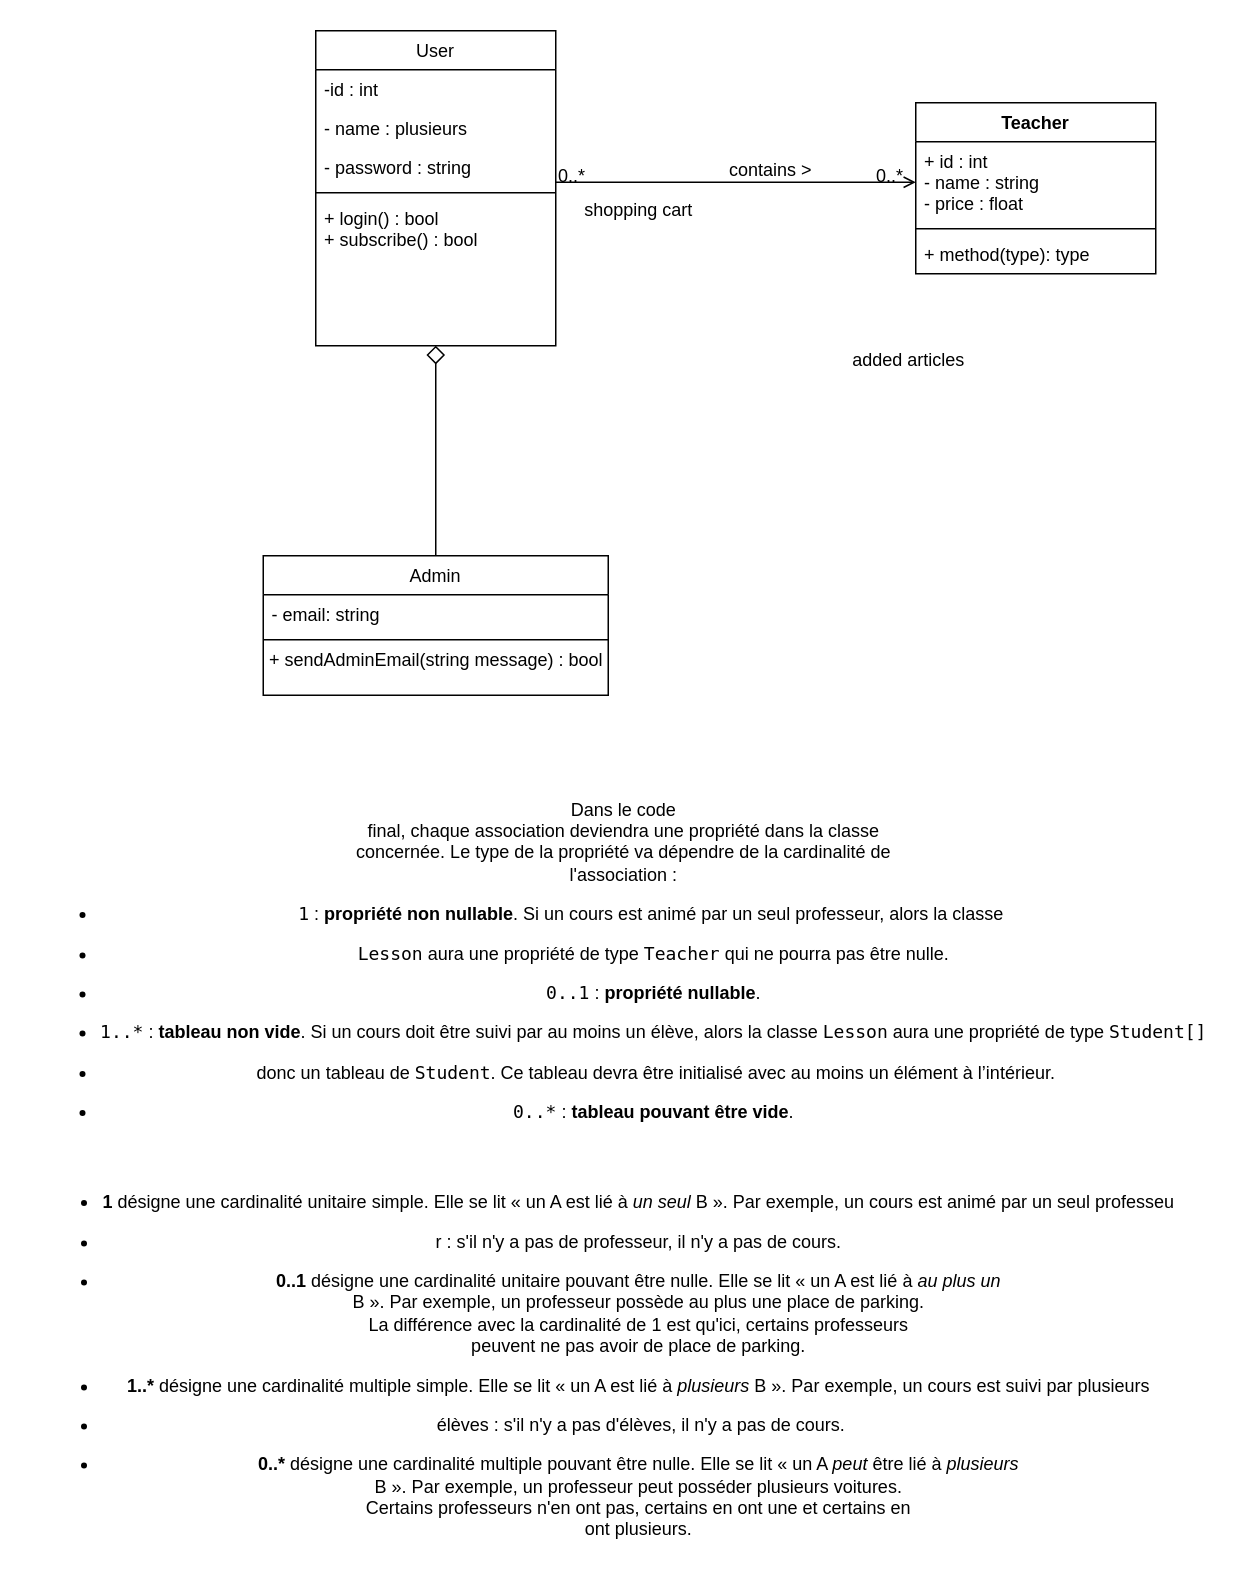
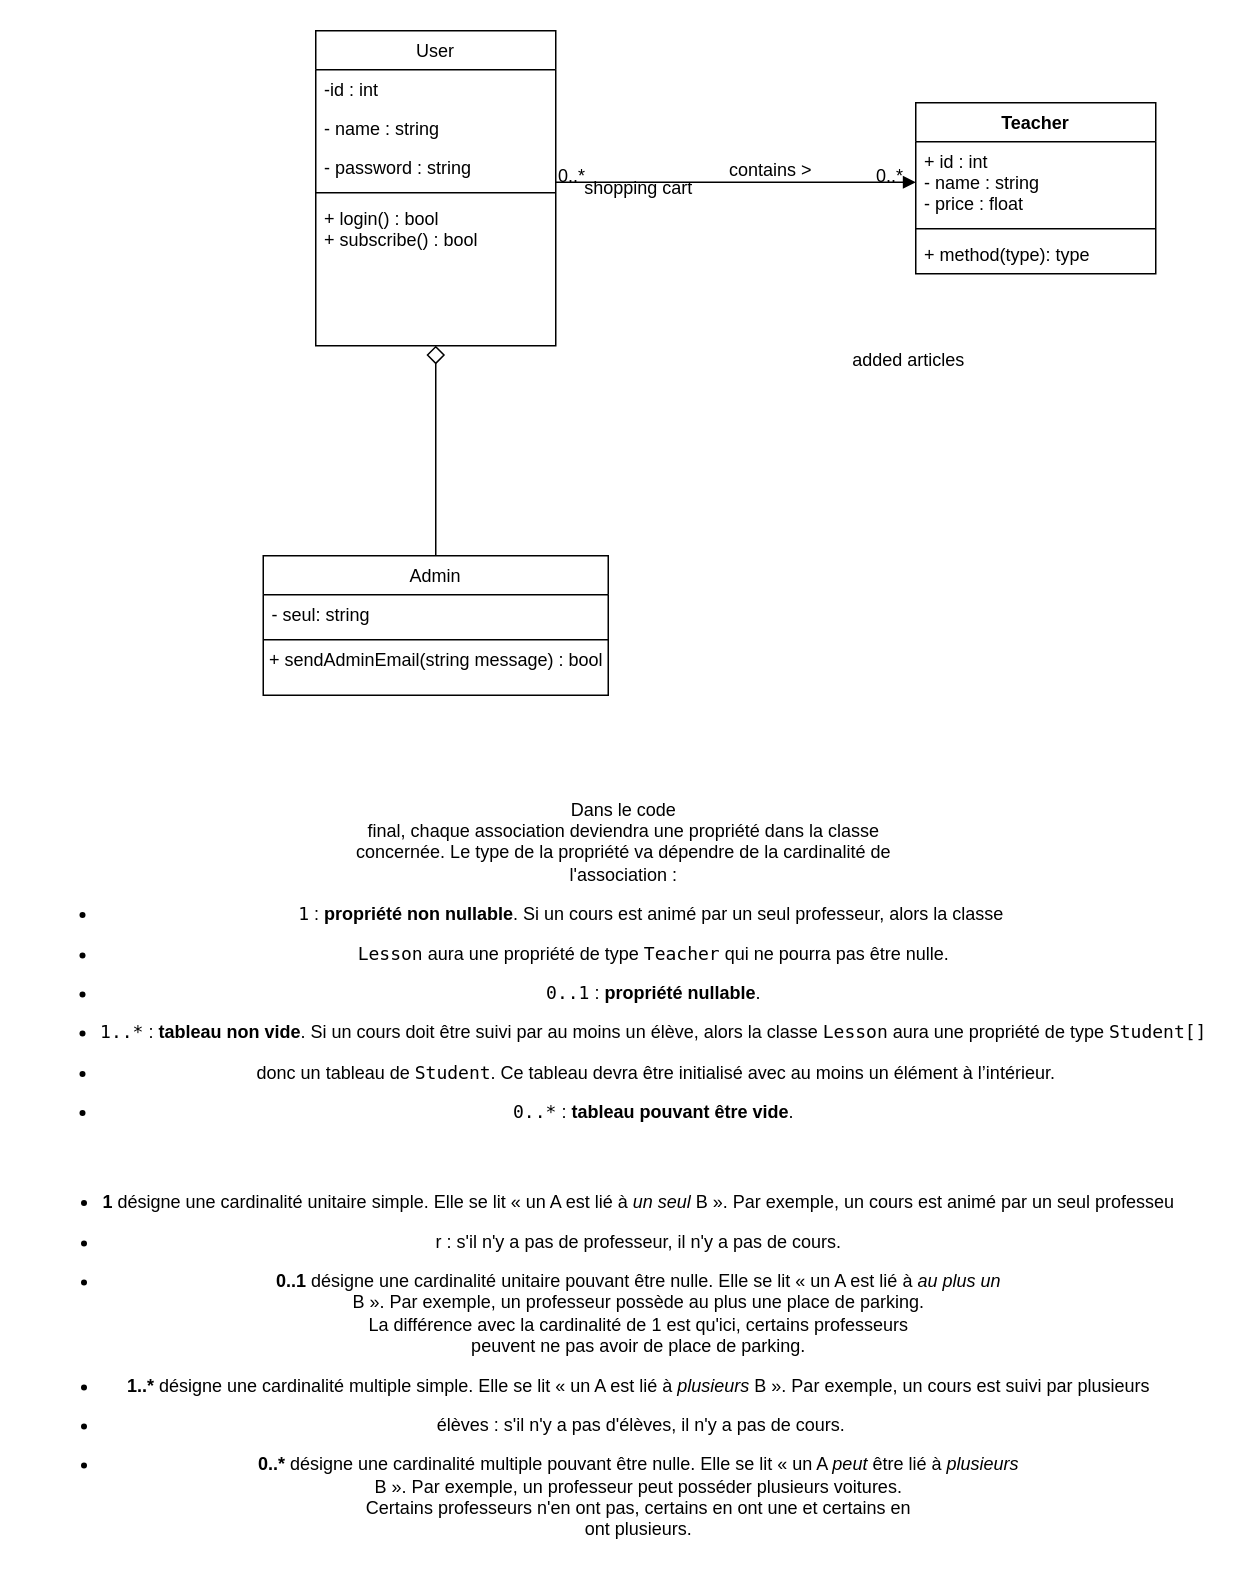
  <mxCell id="0" />
  <mxCell id="1" parent="0" />
  <mxCell id="2" value="User" style="swimlane;fontStyle=0;align=center;verticalAlign=top;childLayout=stackLayout;horizontal=1;startSize=26;horizontalStack=0;resizeParent=1;resizeLast=0;collapsible=1;marginBottom=0;rounded=0;shadow=0;strokeWidth=1;" parent="1" vertex="1"><mxGeometry x="210" y="20" width="160" height="210" as="geometry"><mxRectangle x="230" y="140" width="160" height="26" as="alternateBounds" /></mxGeometry></mxCell>
  <mxCell id="3" value="-id : int" style="text;align=left;verticalAlign=top;spacingLeft=4;spacingRight=4;overflow=hidden;rotatable=0;points=[[0,0.5],[1,0.5]];portConstraint=eastwest;" parent="2" vertex="1"><mxGeometry y="26" width="160" height="26" as="geometry" /></mxCell>
- <mxCell id="4" value="- name : plusieurs" style="text;align=left;verticalAlign=top;spacingLeft=4;spacingRight=4;overflow=hidden;rotatable=0;points=[[0,0.5],[1,0.5]];portConstraint=eastwest;rounded=0;shadow=0;html=0;" parent="2" vertex="1"><mxGeometry y="52" width="160" height="26" as="geometry" /></mxCell>
+ <mxCell id="4" value="- name : string" style="text;align=left;verticalAlign=top;spacingLeft=4;spacingRight=4;overflow=hidden;rotatable=0;points=[[0,0.5],[1,0.5]];portConstraint=eastwest;rounded=0;shadow=0;html=0;" parent="2" vertex="1"><mxGeometry y="52" width="160" height="26" as="geometry" /></mxCell>
  <mxCell id="5" value="- password : string" style="text;align=left;verticalAlign=top;spacingLeft=4;spacingRight=4;overflow=hidden;rotatable=0;points=[[0,0.5],[1,0.5]];portConstraint=eastwest;rounded=0;shadow=0;html=0;" parent="2" vertex="1"><mxGeometry y="78" width="160" height="26" as="geometry" /></mxCell>
  <mxCell id="6" value="" style="line;html=1;strokeWidth=1;align=left;verticalAlign=middle;spacingTop=-1;spacingLeft=3;spacingRight=3;rotatable=0;labelPosition=right;points=[];portConstraint=eastwest;" parent="2" vertex="1"><mxGeometry y="104" width="160" height="8" as="geometry" /></mxCell>
  <mxCell id="7" value="+ login() : bool&#10;+ subscribe() : bool" style="text;align=left;verticalAlign=top;spacingLeft=4;spacingRight=4;overflow=hidden;rotatable=0;points=[[0,0.5],[1,0.5]];portConstraint=eastwest;" parent="2" vertex="1"><mxGeometry y="112" width="160" height="68" as="geometry" /></mxCell>
  <mxCell id="8" value="Admin" style="swimlane;fontStyle=0;align=center;verticalAlign=top;childLayout=stackLayout;horizontal=1;startSize=26;horizontalStack=0;resizeParent=1;resizeLast=0;collapsible=1;marginBottom=0;rounded=0;shadow=0;strokeWidth=1;" parent="1" vertex="1"><mxGeometry x="175" y="370" width="230" height="93" as="geometry"><mxRectangle x="340" y="380" width="170" height="26" as="alternateBounds" /></mxGeometry></mxCell>
- <mxCell id="9" value="- email: string" style="text;align=left;verticalAlign=top;spacingLeft=4;spacingRight=4;overflow=hidden;rotatable=0;points=[[0,0.5],[1,0.5]];portConstraint=eastwest;" parent="8" vertex="1"><mxGeometry y="26" width="230" height="26" as="geometry" /></mxCell>
+ <mxCell id="9" value="- seul: string" style="text;align=left;verticalAlign=top;spacingLeft=4;spacingRight=4;overflow=hidden;rotatable=0;points=[[0,0.5],[1,0.5]];portConstraint=eastwest;" parent="8" vertex="1"><mxGeometry y="26" width="230" height="26" as="geometry" /></mxCell>
  <mxCell id="10" value="" style="line;html=1;strokeWidth=1;align=left;verticalAlign=middle;spacingTop=-1;spacingLeft=3;spacingRight=3;rotatable=0;labelPosition=right;points=[];portConstraint=eastwest;" parent="8" vertex="1"><mxGeometry y="52" width="230" height="8" as="geometry" /></mxCell>
  <mxCell id="11" value="+ sendAdminEmail(string message) : bool" style="text;html=1;resizable=0;autosize=1;align=center;verticalAlign=middle;points=[];fillColor=none;strokeColor=none;rounded=0;" vertex="1" parent="8"><mxGeometry y="60" width="230" height="20" as="geometry" /></mxCell>
  <mxCell id="12" value="" style="endArrow=diamond;endSize=10;endFill=0;shadow=0;strokeWidth=1;rounded=0;edgeStyle=elbowEdgeStyle;elbow=vertical;" parent="1" source="8" target="2" edge="1"><mxGeometry width="160" relative="1" as="geometry"><mxPoint x="200" y="273" as="sourcePoint" /><mxPoint x="300" y="171" as="targetPoint" /></mxGeometry></mxCell>
- <mxCell id="13" value="" style="endArrow=open;shadow=0;strokeWidth=1;rounded=0;endFill=1;edgeStyle=elbowEdgeStyle;elbow=vertical;entryX=0;entryY=0.5;entryDx=0;entryDy=0;" parent="1" source="2" target="18" edge="1"><mxGeometry x="0.5" y="41" relative="1" as="geometry"><mxPoint x="370" y="92" as="sourcePoint" /><mxPoint x="498" y="125" as="targetPoint" /><mxPoint x="-40" y="32" as="offset" /></mxGeometry></mxCell>
+ <mxCell id="13" value="" style="endArrow=block;shadow=0;strokeWidth=1;rounded=0;endFill=1;edgeStyle=elbowEdgeStyle;elbow=vertical;entryX=0;entryY=0.5;entryDx=0;entryDy=0;" parent="1" source="2" target="18" edge="1"><mxGeometry x="0.5" y="41" relative="1" as="geometry"><mxPoint x="370" y="92" as="sourcePoint" /><mxPoint x="498" y="125" as="targetPoint" /><mxPoint x="-40" y="32" as="offset" /></mxGeometry></mxCell>
  <mxCell id="14" value="0..*" style="resizable=0;align=left;verticalAlign=bottom;labelBackgroundColor=none;fontSize=12;" parent="13" connectable="0" vertex="1"><mxGeometry x="-1" relative="1" as="geometry"><mxPoint y="4" as="offset" /></mxGeometry></mxCell>
  <mxCell id="15" value="0..*" style="resizable=0;align=right;verticalAlign=bottom;labelBackgroundColor=none;fontSize=12;" parent="13" connectable="0" vertex="1"><mxGeometry x="1" relative="1" as="geometry"><mxPoint x="-7" y="4" as="offset" /></mxGeometry></mxCell>
  <mxCell id="16" value="contains &amp;gt;" style="text;html=1;resizable=0;points=[];;align=center;verticalAlign=middle;labelBackgroundColor=none;rounded=0;shadow=0;strokeWidth=1;fontSize=12;" parent="13" vertex="1" connectable="0"><mxGeometry x="0.5" y="49" relative="1" as="geometry"><mxPoint x="-38" y="40" as="offset" /></mxGeometry></mxCell>
  <mxCell id="17" value="Teacher" style="swimlane;fontStyle=1;align=center;verticalAlign=top;childLayout=stackLayout;horizontal=1;startSize=26;horizontalStack=0;resizeParent=1;resizeParentMax=0;resizeLast=0;collapsible=1;marginBottom=0;" vertex="1" parent="1"><mxGeometry x="610" y="68" width="160" height="114" as="geometry" /></mxCell>
  <mxCell id="18" value="+ id : int&#10;- name : string&#10;- price : float" style="text;strokeColor=none;fillColor=none;align=left;verticalAlign=top;spacingLeft=4;spacingRight=4;overflow=hidden;rotatable=0;points=[[0,0.5],[1,0.5]];portConstraint=eastwest;" vertex="1" parent="17"><mxGeometry y="26" width="160" height="54" as="geometry" /></mxCell>
  <mxCell id="19" value="" style="line;strokeWidth=1;fillColor=none;align=left;verticalAlign=middle;spacingTop=-1;spacingLeft=3;spacingRight=3;rotatable=0;labelPosition=right;points=[];portConstraint=eastwest;" vertex="1" parent="17"><mxGeometry y="80" width="160" height="8" as="geometry" /></mxCell>
  <mxCell id="20" value="+ method(type): type" style="text;strokeColor=none;fillColor=none;align=left;verticalAlign=top;spacingLeft=4;spacingRight=4;overflow=hidden;rotatable=0;points=[[0,0.5],[1,0.5]];portConstraint=eastwest;" vertex="1" parent="17"><mxGeometry y="88" width="160" height="26" as="geometry" /></mxCell>
- <mxCell id="21" value="shopping cart" style="text;html=1;resizable=0;autosize=1;align=center;verticalAlign=middle;points=[];fillColor=none;strokeColor=none;rounded=0;" vertex="1" parent="1"><mxGeometry x="380" y="130" width="90" height="20" as="geometry" /></mxCell>
+ <mxCell id="21" value="shopping cart" style="text;html=1;resizable=0;autosize=1;align=center;verticalAlign=middle;points=[];fillColor=none;strokeColor=none;rounded=0;" vertex="1" parent="1"><mxGeometry x="380" y="115" width="90" height="20" as="geometry" /></mxCell>
  <mxCell id="22" value="added articles" style="text;html=1;resizable=0;autosize=1;align=center;verticalAlign=middle;points=[];fillColor=none;strokeColor=none;rounded=0;" vertex="1" parent="1"><mxGeometry x="560" y="230" width="90" height="20" as="geometry" /></mxCell>
  <mxCell id="23" value="&lt;div class=&quot;complement_co pBk_co&quot;&gt;&lt;div class=&quot;rBk &quot;&gt;&lt;p&gt;Dans le code &lt;br&gt;final, chaque association deviendra une propriété dans la classe &lt;br&gt;concernée. Le type de la propriété va dépendre de la cardinalité de &lt;br&gt;l'association&amp;nbsp;:&lt;/p&gt;&lt;ul class=&quot;txt_il &quot;&gt;&lt;li class=&quot;txt_ili &quot;&gt;&lt;p&gt;&lt;code class=&quot;txt_code_is &quot;&gt;1&lt;/code&gt;&amp;nbsp;: &lt;strong class=&quot;txt_emp_is &quot;&gt;propriété non nullable&lt;/strong&gt;. Si un cours est animé par un seul professeur, alors la classe&amp;nbsp;&lt;/p&gt;&lt;/li&gt;&lt;li class=&quot;txt_ili &quot;&gt;&lt;p&gt;&lt;code class=&quot;txt_code_is &quot;&gt;Lesson&lt;/code&gt; aura une propriété de type &lt;code class=&quot;txt_code_is &quot;&gt;Teacher&lt;/code&gt; qui ne pourra pas être nulle.&lt;/p&gt;&lt;/li&gt;&lt;li class=&quot;txt_ili &quot;&gt;&lt;p&gt;&lt;code class=&quot;txt_code_is &quot;&gt;0..1&lt;/code&gt;&amp;nbsp;: &lt;strong class=&quot;txt_emp_is &quot;&gt;propriété nullable&lt;/strong&gt;.&lt;/p&gt;&lt;/li&gt;&lt;li class=&quot;txt_ili &quot;&gt;&lt;p&gt;&lt;code class=&quot;txt_code_is &quot;&gt;1..*&lt;/code&gt;&amp;nbsp;: &lt;strong class=&quot;txt_emp_is &quot;&gt;tableau non vide&lt;/strong&gt;. Si un cours doit être suivi par au moins un élève, alors la classe &lt;code class=&quot;txt_code_is &quot;&gt;Lesson&lt;/code&gt; aura une propriété de type &lt;code class=&quot;txt_code_is &quot;&gt;Student[]&lt;/code&gt;&lt;/p&gt;&lt;/li&gt;&lt;li class=&quot;txt_ili &quot;&gt;&lt;p&gt;&amp;nbsp;donc un tableau de &lt;code class=&quot;txt_code_is &quot;&gt;Student&lt;/code&gt;. Ce tableau devra être initialisé avec au moins un élément à l’intérieur.&lt;/p&gt;&lt;/li&gt;&lt;li class=&quot;txt_ili &quot;&gt;&lt;p&gt;&lt;code class=&quot;txt_code_is &quot;&gt;0..*&lt;/code&gt;&amp;nbsp;: &lt;strong class=&quot;txt_emp_is &quot;&gt;tableau pouvant être vide&lt;/strong&gt;.&lt;/p&gt;&lt;/li&gt;&lt;/ul&gt;&lt;/div&gt;&lt;/div&gt;" style="text;html=1;resizable=0;autosize=1;align=center;verticalAlign=middle;points=[];fillColor=none;strokeColor=none;rounded=0;" vertex="1" parent="1"><mxGeometry x="20" y="520" width="790" height="240" as="geometry" /></mxCell>
  <mxCell id="24" value="&lt;ul class=&quot;txt_il &quot;&gt;&lt;li class=&quot;txt_ili &quot;&gt;&lt;p&gt;&lt;strong class=&quot;txt_emp_is &quot;&gt;1&lt;/strong&gt; désigne une cardinalité unitaire simple. Elle se lit «&amp;nbsp;un A est lié à &lt;i class=&quot;txt_spec_is &quot;&gt;un seul&lt;/i&gt; B&amp;nbsp;». Par exemple, un cours est animé par un seul professeu&lt;/p&gt;&lt;/li&gt;&lt;li class=&quot;txt_ili &quot;&gt;&lt;p&gt;r&amp;nbsp;: s'il n'y a pas de professeur, il n'y a pas de cours.&lt;/p&gt;&lt;/li&gt;&lt;li class=&quot;txt_ili &quot;&gt;&lt;p&gt;&lt;strong class=&quot;txt_emp_is &quot;&gt;0..1&lt;/strong&gt; désigne une cardinalité unitaire pouvant être nulle. Elle se lit «&amp;nbsp;un A est lié à &lt;i class=&quot;txt_spec_is &quot;&gt;au plus un&lt;/i&gt;&lt;br&gt; B&amp;nbsp;». Par exemple, un professeur possède au plus une place de parking. &lt;br&gt;La différence avec la cardinalité de 1 est qu'ici, certains professeurs &lt;br&gt;peuvent ne pas avoir de place de parking.&lt;/p&gt;&lt;/li&gt;&lt;li class=&quot;txt_ili &quot;&gt;&lt;p&gt;&lt;strong class=&quot;txt_emp_is &quot;&gt;1..*&lt;/strong&gt; désigne une cardinalité multiple simple. Elle se lit «&amp;nbsp;un A est lié à &lt;i class=&quot;txt_spec_is &quot;&gt;plusieurs&lt;/i&gt; B&amp;nbsp;». Par exemple, un cours est suivi par plusieurs&lt;/p&gt;&lt;/li&gt;&lt;li class=&quot;txt_ili &quot;&gt;&lt;p&gt;&amp;nbsp;élèves&amp;nbsp;: s'il n'y a pas d'élèves, il n'y a pas de cours.&lt;/p&gt;&lt;/li&gt;&lt;li class=&quot;txt_ili &quot;&gt;&lt;p&gt;&lt;strong class=&quot;txt_emp_is &quot;&gt;0..*&lt;/strong&gt; désigne une cardinalité multiple pouvant être nulle. Elle se lit «&amp;nbsp;un A &lt;i class=&quot;txt_spec_is &quot;&gt;peut&lt;/i&gt; être lié à &lt;i class=&quot;txt_spec_is &quot;&gt;plusieurs&lt;/i&gt;&lt;br&gt; B&amp;nbsp;». Par exemple, un professeur peut posséder plusieurs voitures. &lt;br&gt;Certains professeurs n'en ont pas, certains en ont une et certains en &lt;br&gt;ont plusieurs.&lt;/p&gt;&lt;/li&gt;&lt;/ul&gt;" style="text;html=1;resizable=0;autosize=1;align=center;verticalAlign=middle;points=[];fillColor=none;strokeColor=none;rounded=0;" vertex="1" parent="1"><mxGeometry x="20" y="780" width="770" height="260" as="geometry" /></mxCell>
